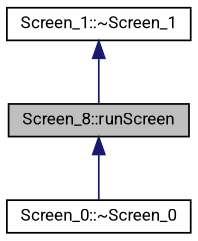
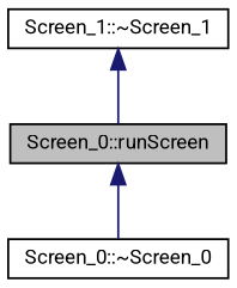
  digraph {
    fontname=Roboto
    rankdir=TB
    node [color=black fillcolor=white fontname=Roboto fontsize=10 shape=record style=filled]
    edge [color=midnightblue dir=back fontname=Roboto fontsize=10 labelfontname=Helvetica labelfontsize=10 style=solid]
-   n1 [fillcolor=grey75 fontcolor=black height=0.2 label="Screen_8::runScreen" width=0.4]
+   n1 [fillcolor=grey75 fontcolor=black height=0.2 label="Screen_0::runScreen" width=0.4]
    n2 [height=0.2 label="Screen_0::~Screen_0" width=0.4]
    n3 [height=0.2 label="Screen_1::~Screen_1" width=0.4]
    n1 -> n2
    n3 -> n1
  }
